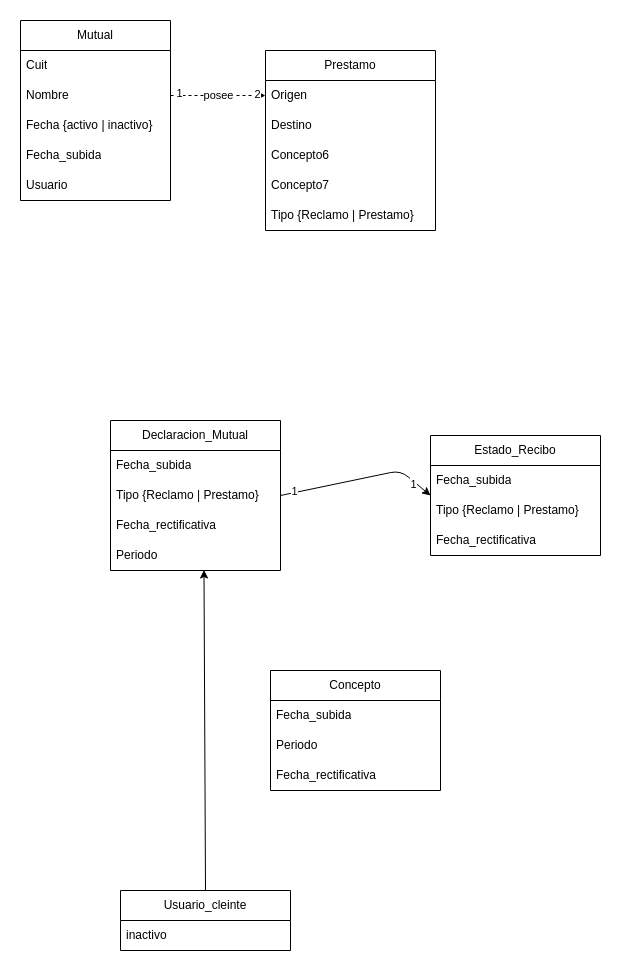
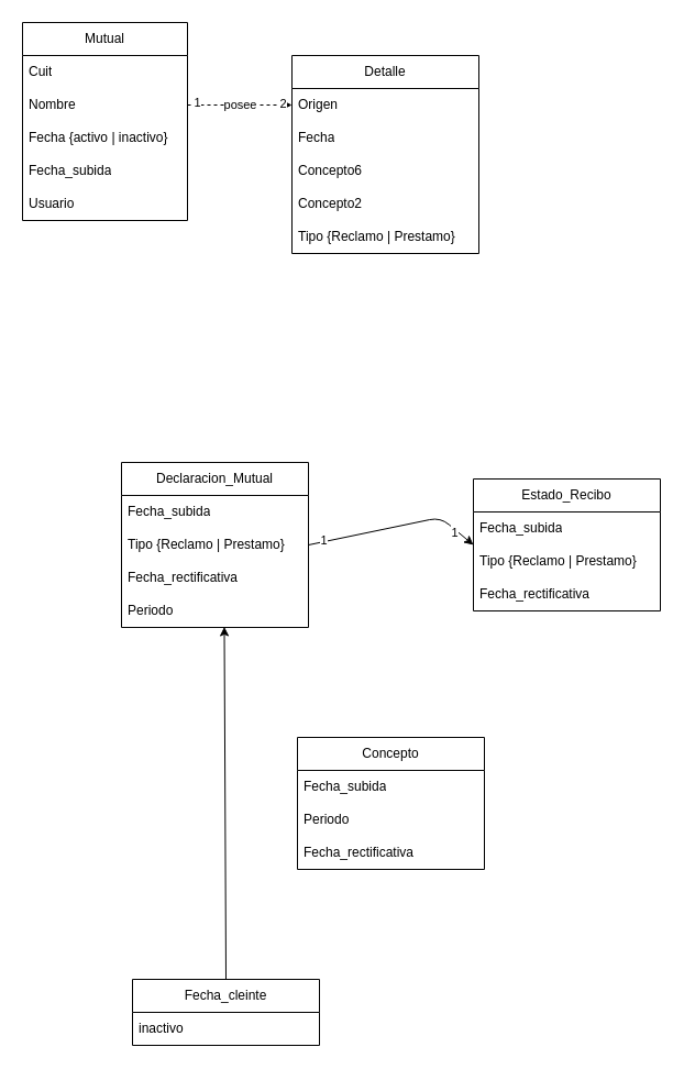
  <mxCell id="0" />
  <mxCell id="1" parent="0" />
  <mxCell id="2" value="Mutual" style="swimlane;fontStyle=0;childLayout=stackLayout;horizontal=1;startSize=30;horizontalStack=0;resizeParent=1;resizeParentMax=0;resizeLast=0;collapsible=1;marginBottom=0;whiteSpace=wrap;html=1;" vertex="1" parent="1"><mxGeometry x="20" y="20" width="150" height="180" as="geometry" /></mxCell>
  <mxCell id="3" value="Cuit" style="text;strokeColor=none;fillColor=none;align=left;verticalAlign=middle;spacingLeft=4;spacingRight=4;overflow=hidden;points=[[0,0.5],[1,0.5]];portConstraint=eastwest;rotatable=0;whiteSpace=wrap;html=1;" vertex="1" parent="2"><mxGeometry y="30" width="150" height="30" as="geometry" /></mxCell>
  <mxCell id="4" value="Nombre" style="text;strokeColor=none;fillColor=none;align=left;verticalAlign=middle;spacingLeft=4;spacingRight=4;overflow=hidden;points=[[0,0.5],[1,0.5]];portConstraint=eastwest;rotatable=0;whiteSpace=wrap;html=1;" vertex="1" parent="2"><mxGeometry y="60" width="150" height="30" as="geometry" /></mxCell>
  <mxCell id="5" value="Fecha {activo | inactivo}" style="text;strokeColor=none;fillColor=none;align=left;verticalAlign=middle;spacingLeft=4;spacingRight=4;overflow=hidden;points=[[0,0.5],[1,0.5]];portConstraint=eastwest;rotatable=0;whiteSpace=wrap;html=1;" vertex="1" parent="2"><mxGeometry y="90" width="150" height="30" as="geometry" /></mxCell>
  <mxCell id="6" value="Fecha_subida" style="text;strokeColor=none;fillColor=none;align=left;verticalAlign=middle;spacingLeft=4;spacingRight=4;overflow=hidden;points=[[0,0.5],[1,0.5]];portConstraint=eastwest;rotatable=0;whiteSpace=wrap;html=1;" vertex="1" parent="2"><mxGeometry y="120" width="150" height="30" as="geometry" /></mxCell>
  <mxCell id="7" value="Usuario" style="text;strokeColor=none;fillColor=none;align=left;verticalAlign=middle;spacingLeft=4;spacingRight=4;overflow=hidden;points=[[0,0.5],[1,0.5]];portConstraint=eastwest;rotatable=0;whiteSpace=wrap;html=1;" vertex="1" parent="2"><mxGeometry y="150" width="150" height="30" as="geometry" /></mxCell>
- <mxCell id="8" value="Prestamo" style="swimlane;fontStyle=0;childLayout=stackLayout;horizontal=1;startSize=30;horizontalStack=0;resizeParent=1;resizeParentMax=0;resizeLast=0;collapsible=1;marginBottom=0;whiteSpace=wrap;html=1;" vertex="1" parent="1"><mxGeometry x="265" y="50" width="170" height="180" as="geometry" /></mxCell>
+ <mxCell id="8" value="Detalle" style="swimlane;fontStyle=0;childLayout=stackLayout;horizontal=1;startSize=30;horizontalStack=0;resizeParent=1;resizeParentMax=0;resizeLast=0;collapsible=1;marginBottom=0;whiteSpace=wrap;html=1;" vertex="1" parent="1"><mxGeometry x="265" y="50" width="170" height="180" as="geometry" /></mxCell>
  <mxCell id="9" value="Origen" style="text;strokeColor=none;fillColor=none;align=left;verticalAlign=middle;spacingLeft=4;spacingRight=4;overflow=hidden;points=[[0,0.5],[1,0.5]];portConstraint=eastwest;rotatable=0;whiteSpace=wrap;html=1;" vertex="1" parent="8"><mxGeometry y="30" width="170" height="30" as="geometry" /></mxCell>
- <mxCell id="10" value="Destino" style="text;strokeColor=none;fillColor=none;align=left;verticalAlign=middle;spacingLeft=4;spacingRight=4;overflow=hidden;points=[[0,0.5],[1,0.5]];portConstraint=eastwest;rotatable=0;whiteSpace=wrap;html=1;" vertex="1" parent="8"><mxGeometry y="60" width="170" height="30" as="geometry" /></mxCell>
+ <mxCell id="10" value="Fecha" style="text;strokeColor=none;fillColor=none;align=left;verticalAlign=middle;spacingLeft=4;spacingRight=4;overflow=hidden;points=[[0,0.5],[1,0.5]];portConstraint=eastwest;rotatable=0;whiteSpace=wrap;html=1;" vertex="1" parent="8"><mxGeometry y="60" width="170" height="30" as="geometry" /></mxCell>
  <mxCell id="11" value="Concepto6" style="text;strokeColor=none;fillColor=none;align=left;verticalAlign=middle;spacingLeft=4;spacingRight=4;overflow=hidden;points=[[0,0.5],[1,0.5]];portConstraint=eastwest;rotatable=0;whiteSpace=wrap;html=1;" vertex="1" parent="8"><mxGeometry y="90" width="170" height="30" as="geometry" /></mxCell>
- <mxCell id="12" value="Concepto7" style="text;strokeColor=none;fillColor=none;align=left;verticalAlign=middle;spacingLeft=4;spacingRight=4;overflow=hidden;points=[[0,0.5],[1,0.5]];portConstraint=eastwest;rotatable=0;whiteSpace=wrap;html=1;" vertex="1" parent="8"><mxGeometry y="120" width="170" height="30" as="geometry" /></mxCell>
+ <mxCell id="12" value="Concepto2" style="text;strokeColor=none;fillColor=none;align=left;verticalAlign=middle;spacingLeft=4;spacingRight=4;overflow=hidden;points=[[0,0.5],[1,0.5]];portConstraint=eastwest;rotatable=0;whiteSpace=wrap;html=1;" vertex="1" parent="8"><mxGeometry y="120" width="170" height="30" as="geometry" /></mxCell>
  <mxCell id="13" value="Tipo {Reclamo | Prestamo}" style="text;strokeColor=none;fillColor=none;align=left;verticalAlign=middle;spacingLeft=4;spacingRight=4;overflow=hidden;points=[[0,0.5],[1,0.5]];portConstraint=eastwest;rotatable=0;whiteSpace=wrap;html=1;" vertex="1" parent="8"><mxGeometry y="150" width="170" height="30" as="geometry" /></mxCell>
  <mxCell id="14" value="posee" style="edgeStyle=none;html=1;exitX=1;exitY=0.5;exitDx=0;exitDy=0;dashed=1;" edge="1" parent="1" source="4" target="9"><mxGeometry relative="1" as="geometry"><mxPoint x="450" y="185" as="targetPoint" /></mxGeometry></mxCell>
  <mxCell id="15" value="1" style="edgeLabel;html=1;align=center;verticalAlign=middle;resizable=0;points=[];" vertex="1" connectable="0" parent="14"><mxGeometry x="-0.833" y="3" relative="1" as="geometry"><mxPoint as="offset" /></mxGeometry></mxCell>
  <mxCell id="16" value="2" style="edgeLabel;html=1;align=center;verticalAlign=middle;resizable=0;points=[];" vertex="1" connectable="0" parent="14"><mxGeometry x="0.809" y="2" relative="1" as="geometry"><mxPoint as="offset" /></mxGeometry></mxCell>
  <mxCell id="17" value="Declaracion_Mutual" style="swimlane;fontStyle=0;childLayout=stackLayout;horizontal=1;startSize=30;horizontalStack=0;resizeParent=1;resizeParentMax=0;resizeLast=0;collapsible=1;marginBottom=0;whiteSpace=wrap;html=1;" vertex="1" parent="1"><mxGeometry x="110" y="420" width="170" height="150" as="geometry" /></mxCell>
  <mxCell id="18" value="Fecha_subida" style="text;strokeColor=none;fillColor=none;align=left;verticalAlign=middle;spacingLeft=4;spacingRight=4;overflow=hidden;points=[[0,0.5],[1,0.5]];portConstraint=eastwest;rotatable=0;whiteSpace=wrap;html=1;" vertex="1" parent="17"><mxGeometry y="30" width="170" height="30" as="geometry" /></mxCell>
  <mxCell id="19" value="Tipo {Reclamo | Prestamo}" style="text;strokeColor=none;fillColor=none;align=left;verticalAlign=middle;spacingLeft=4;spacingRight=4;overflow=hidden;points=[[0,0.5],[1,0.5]];portConstraint=eastwest;rotatable=0;whiteSpace=wrap;html=1;" vertex="1" parent="17"><mxGeometry y="60" width="170" height="30" as="geometry" /></mxCell>
  <mxCell id="20" value="Fecha_rectificativa" style="text;strokeColor=none;fillColor=none;align=left;verticalAlign=middle;spacingLeft=4;spacingRight=4;overflow=hidden;points=[[0,0.5],[1,0.5]];portConstraint=eastwest;rotatable=0;whiteSpace=wrap;html=1;" vertex="1" parent="17"><mxGeometry y="90" width="170" height="30" as="geometry" /></mxCell>
  <mxCell id="21" value="Periodo" style="text;strokeColor=none;fillColor=none;align=left;verticalAlign=middle;spacingLeft=4;spacingRight=4;overflow=hidden;points=[[0,0.5],[1,0.5]];portConstraint=eastwest;rotatable=0;whiteSpace=wrap;html=1;" vertex="1" parent="17"><mxGeometry y="120" width="170" height="30" as="geometry" /></mxCell>
  <mxCell id="22" value="Estado_Recibo" style="swimlane;fontStyle=0;childLayout=stackLayout;horizontal=1;startSize=30;horizontalStack=0;resizeParent=1;resizeParentMax=0;resizeLast=0;collapsible=1;marginBottom=0;whiteSpace=wrap;html=1;" vertex="1" parent="1"><mxGeometry x="430" y="435" width="170" height="120" as="geometry" /></mxCell>
  <mxCell id="23" value="Fecha_subida" style="text;strokeColor=none;fillColor=none;align=left;verticalAlign=middle;spacingLeft=4;spacingRight=4;overflow=hidden;points=[[0,0.5],[1,0.5]];portConstraint=eastwest;rotatable=0;whiteSpace=wrap;html=1;" vertex="1" parent="22"><mxGeometry y="30" width="170" height="30" as="geometry" /></mxCell>
  <mxCell id="24" value="Tipo {Reclamo | Prestamo}" style="text;strokeColor=none;fillColor=none;align=left;verticalAlign=middle;spacingLeft=4;spacingRight=4;overflow=hidden;points=[[0,0.5],[1,0.5]];portConstraint=eastwest;rotatable=0;whiteSpace=wrap;html=1;" vertex="1" parent="22"><mxGeometry y="60" width="170" height="30" as="geometry" /></mxCell>
  <mxCell id="25" value="Fecha_rectificativa" style="text;strokeColor=none;fillColor=none;align=left;verticalAlign=middle;spacingLeft=4;spacingRight=4;overflow=hidden;points=[[0,0.5],[1,0.5]];portConstraint=eastwest;rotatable=0;whiteSpace=wrap;html=1;" vertex="1" parent="22"><mxGeometry y="90" width="170" height="30" as="geometry" /></mxCell>
  <mxCell id="26" style="edgeStyle=none;html=1;exitX=1;exitY=0.5;exitDx=0;exitDy=0;entryX=0;entryY=0.5;entryDx=0;entryDy=0;" edge="1" parent="1" source="19" target="22"><mxGeometry relative="1" as="geometry"><Array as="points"><mxPoint x="400" y="470" /></Array></mxGeometry></mxCell>
  <mxCell id="27" value="1" style="edgeLabel;html=1;align=center;verticalAlign=middle;resizable=0;points=[];" vertex="1" connectable="0" parent="26"><mxGeometry x="0.74" y="-2" relative="1" as="geometry"><mxPoint as="offset" /></mxGeometry></mxCell>
  <mxCell id="28" value="1" style="edgeLabel;html=1;align=center;verticalAlign=middle;resizable=0;points=[];" vertex="1" connectable="0" parent="26"><mxGeometry x="-0.823" y="2" relative="1" as="geometry"><mxPoint as="offset" /></mxGeometry></mxCell>
  <mxCell id="29" value="Concepto" style="swimlane;fontStyle=0;childLayout=stackLayout;horizontal=1;startSize=30;horizontalStack=0;resizeParent=1;resizeParentMax=0;resizeLast=0;collapsible=1;marginBottom=0;whiteSpace=wrap;html=1;" vertex="1" parent="1"><mxGeometry x="270" y="670" width="170" height="120" as="geometry" /></mxCell>
  <mxCell id="30" value="Fecha_subida" style="text;strokeColor=none;fillColor=none;align=left;verticalAlign=middle;spacingLeft=4;spacingRight=4;overflow=hidden;points=[[0,0.5],[1,0.5]];portConstraint=eastwest;rotatable=0;whiteSpace=wrap;html=1;" vertex="1" parent="29"><mxGeometry y="30" width="170" height="30" as="geometry" /></mxCell>
  <mxCell id="31" value="Periodo" style="text;strokeColor=none;fillColor=none;align=left;verticalAlign=middle;spacingLeft=4;spacingRight=4;overflow=hidden;points=[[0,0.5],[1,0.5]];portConstraint=eastwest;rotatable=0;whiteSpace=wrap;html=1;" vertex="1" parent="29"><mxGeometry y="60" width="170" height="30" as="geometry" /></mxCell>
  <mxCell id="32" value="Fecha_rectificativa" style="text;strokeColor=none;fillColor=none;align=left;verticalAlign=middle;spacingLeft=4;spacingRight=4;overflow=hidden;points=[[0,0.5],[1,0.5]];portConstraint=eastwest;rotatable=0;whiteSpace=wrap;html=1;" vertex="1" parent="29"><mxGeometry y="90" width="170" height="30" as="geometry" /></mxCell>
  <mxCell id="33" style="edgeStyle=none;html=1;exitX=0.5;exitY=0;exitDx=0;exitDy=0;entryX=0.55;entryY=0.983;entryDx=0;entryDy=0;entryPerimeter=0;" edge="1" parent="1" source="34" target="21"><mxGeometry relative="1" as="geometry" /></mxCell>
- <mxCell id="34" value="Usuario_cleinte" style="swimlane;fontStyle=0;childLayout=stackLayout;horizontal=1;startSize=30;horizontalStack=0;resizeParent=1;resizeParentMax=0;resizeLast=0;collapsible=1;marginBottom=0;whiteSpace=wrap;html=1;" vertex="1" parent="1"><mxGeometry x="120" y="890" width="170" height="60" as="geometry" /></mxCell>
+ <mxCell id="34" value="Fecha_cleinte" style="swimlane;fontStyle=0;childLayout=stackLayout;horizontal=1;startSize=30;horizontalStack=0;resizeParent=1;resizeParentMax=0;resizeLast=0;collapsible=1;marginBottom=0;whiteSpace=wrap;html=1;" vertex="1" parent="1"><mxGeometry x="120" y="890" width="170" height="60" as="geometry" /></mxCell>
  <mxCell id="35" value="inactivo" style="text;strokeColor=none;fillColor=none;align=left;verticalAlign=middle;spacingLeft=4;spacingRight=4;overflow=hidden;points=[[0,0.5],[1,0.5]];portConstraint=eastwest;rotatable=0;whiteSpace=wrap;html=1;" vertex="1" parent="34"><mxGeometry y="30" width="170" height="30" as="geometry" /></mxCell>
